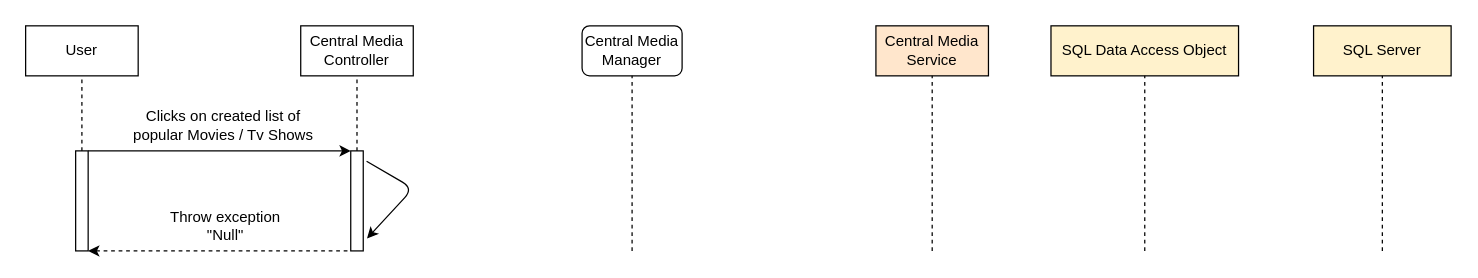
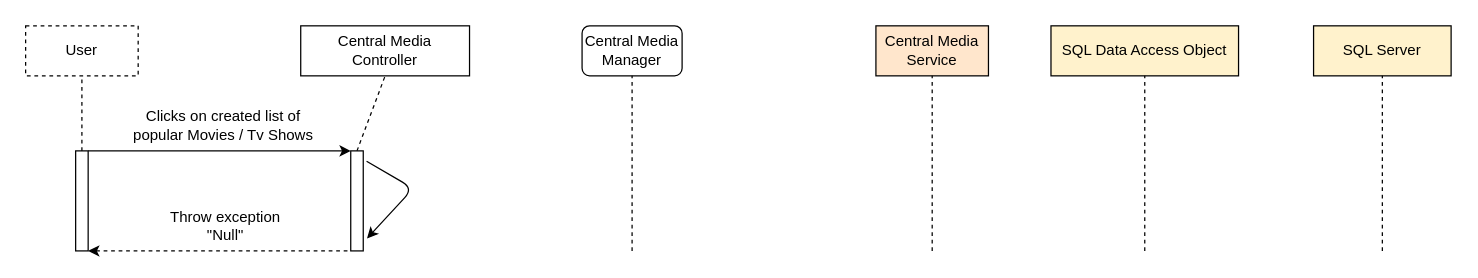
  <mxCell id="0" />
  <mxCell id="1" parent="0" />
- <mxCell id="2" value="Central Media&lt;br&gt;Controller" style="rounded=0;whiteSpace=wrap;html=1;" parent="1" vertex="1"><mxGeometry x="240" y="20" width="90" height="40" as="geometry" /></mxCell>
+ <mxCell id="2" value="Central Media&lt;br&gt;Controller" style="rounded=0;whiteSpace=wrap;html=1;" parent="1" vertex="1"><mxGeometry x="240" y="20" width="135" height="40" as="geometry" /></mxCell>
  <mxCell id="3" value="Central Media&lt;br&gt;Manager" style="whiteSpace=wrap;html=1;rounded=1;" parent="1" vertex="1"><mxGeometry x="465" y="20" width="80" height="40" as="geometry" /></mxCell>
  <mxCell id="4" value="Central Media Service" style="rounded=0;whiteSpace=wrap;html=1;fillColor=#ffe6cc;" parent="1" vertex="1"><mxGeometry x="700" y="20" width="90" height="40" as="geometry" /></mxCell>
  <mxCell id="5" value="SQL Data Access Object" style="rounded=0;whiteSpace=wrap;html=1;fillColor=#fff2cc;" parent="1" vertex="1"><mxGeometry x="840" y="20" width="150" height="40" as="geometry" /></mxCell>
  <mxCell id="6" value="SQL Server" style="rounded=0;whiteSpace=wrap;html=1;fillColor=#fff2cc;" parent="1" vertex="1"><mxGeometry x="1050" y="20" width="110" height="40" as="geometry" /></mxCell>
  <mxCell id="7" value="" style="endArrow=none;dashed=1;html=1;entryX=0.5;entryY=1;entryDx=0;entryDy=0;" parent="1" target="2" edge="1"><mxGeometry width="50" height="50" relative="1" as="geometry"><mxPoint x="285" y="120" as="sourcePoint" /><mxPoint x="320" y="110" as="targetPoint" /></mxGeometry></mxCell>
  <mxCell id="8" value="" style="rounded=0;whiteSpace=wrap;html=1;" parent="1" vertex="1"><mxGeometry x="280" y="120" width="10" height="80" as="geometry" /></mxCell>
  <mxCell id="9" value="" style="endArrow=classic;html=1;entryX=0;entryY=0;entryDx=0;entryDy=0;exitX=1;exitY=0;exitDx=0;exitDy=0;" parent="1" source="19" target="8" edge="1"><mxGeometry width="50" height="50" relative="1" as="geometry"><mxPoint x="130" y="120" as="sourcePoint" /><mxPoint x="240" y="120" as="targetPoint" /></mxGeometry></mxCell>
  <mxCell id="10" value="" style="endArrow=classic;html=1;exitX=1.267;exitY=0.104;exitDx=0;exitDy=0;exitPerimeter=0;" parent="1" source="8" edge="1"><mxGeometry width="50" height="50" relative="1" as="geometry"><mxPoint x="330" y="160" as="sourcePoint" /><mxPoint x="293" y="190" as="targetPoint" /><Array as="points"><mxPoint x="330" y="150" /></Array></mxGeometry></mxCell>
  <mxCell id="11" value="" style="endArrow=none;dashed=1;html=1;entryX=0;entryY=1;entryDx=0;entryDy=0;startArrow=classic;startFill=1;exitX=1;exitY=1;exitDx=0;exitDy=0;" parent="1" source="19" target="8" edge="1"><mxGeometry width="50" height="50" relative="1" as="geometry"><mxPoint x="140" y="200" as="sourcePoint" /><mxPoint x="220" y="190" as="targetPoint" /></mxGeometry></mxCell>
  <mxCell id="12" value="Throw exception&lt;br&gt;&quot;Null&quot;" style="text;html=1;strokeColor=none;fillColor=none;align=center;verticalAlign=middle;whiteSpace=wrap;rounded=0;" parent="1" vertex="1"><mxGeometry x="115" y="170" width="130" height="20" as="geometry" /></mxCell>
  <mxCell id="13" value="" style="endArrow=none;dashed=1;html=1;entryX=0.5;entryY=1;entryDx=0;entryDy=0;" parent="1" target="3" edge="1"><mxGeometry width="50" height="50" relative="1" as="geometry"><mxPoint x="505" y="200" as="sourcePoint" /><mxPoint x="580" y="140" as="targetPoint" /></mxGeometry></mxCell>
  <mxCell id="14" value="" style="endArrow=none;dashed=1;html=1;entryX=0.5;entryY=1;entryDx=0;entryDy=0;" parent="1" target="4" edge="1"><mxGeometry width="50" height="50" relative="1" as="geometry"><mxPoint x="745" y="200" as="sourcePoint" /><mxPoint x="780" y="120" as="targetPoint" /></mxGeometry></mxCell>
  <mxCell id="15" value="" style="endArrow=none;dashed=1;html=1;entryX=0.5;entryY=1;entryDx=0;entryDy=0;" parent="1" target="5" edge="1"><mxGeometry width="50" height="50" relative="1" as="geometry"><mxPoint x="915" y="200" as="sourcePoint" /><mxPoint x="970" y="120" as="targetPoint" /></mxGeometry></mxCell>
  <mxCell id="16" value="" style="endArrow=none;dashed=1;html=1;entryX=0.5;entryY=1;entryDx=0;entryDy=0;" parent="1" target="6" edge="1"><mxGeometry width="50" height="50" relative="1" as="geometry"><mxPoint x="1105" y="200" as="sourcePoint" /><mxPoint x="1150" y="140" as="targetPoint" /></mxGeometry></mxCell>
- <mxCell id="17" value="User" style="rounded=0;whiteSpace=wrap;html=1;" parent="1" vertex="1"><mxGeometry x="20" y="20" width="90" height="40" as="geometry" /></mxCell>
+ <mxCell id="17" value="User" style="rounded=0;whiteSpace=wrap;html=1;dashed=1;" parent="1" vertex="1"><mxGeometry x="20" y="20" width="90" height="40" as="geometry" /></mxCell>
  <mxCell id="18" value="" style="endArrow=none;dashed=1;html=1;rounded=0;entryX=0.5;entryY=1;entryDx=0;entryDy=0;" parent="1" target="17" edge="1"><mxGeometry width="50" height="50" relative="1" as="geometry"><mxPoint x="65" y="120" as="sourcePoint" /><mxPoint x="110" y="110" as="targetPoint" /></mxGeometry></mxCell>
  <mxCell id="19" value="" style="rounded=0;whiteSpace=wrap;html=1;" parent="1" vertex="1"><mxGeometry x="60" y="120" width="10" height="80" as="geometry" /></mxCell>
  <mxCell id="20" value="Clicks on created list of&amp;nbsp; &lt;br&gt;popular Movies / Tv Shows&amp;nbsp;" style="text;html=1;strokeColor=none;fillColor=none;align=center;verticalAlign=middle;whiteSpace=wrap;rounded=0;" parent="1" vertex="1"><mxGeometry x="90" y="70" width="180" height="60" as="geometry" /></mxCell>
